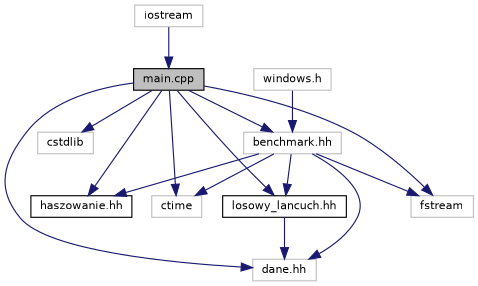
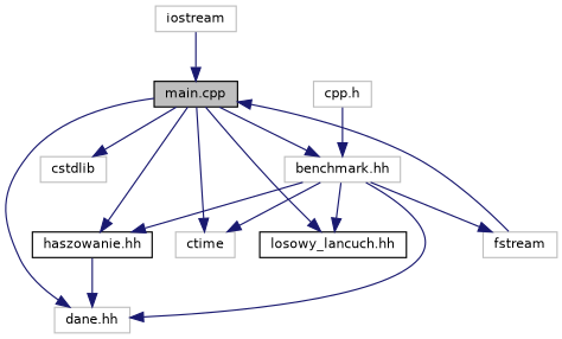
  digraph {
    node [color=grey75 fillcolor=white fontname=Helvetica fontsize=10 shape=record style=filled]
    edge [color=midnightblue fontname=Helvetica fontsize=10 labelfontname=Helvetica labelfontsize=10 style=solid]
    n1 [color=black fillcolor=grey75 fontcolor=black height=0.2 label="main.cpp" width=0.4]
    n2 [height=0.2 label=cstdlib width=0.4]
    n3 [color=black height=0.2 label="losowy_lancuch.hh" width=0.4]
    n4 [color=black height=0.2 label="haszowanie.hh" width=0.4]
    n5 [height=0.2 label="dane.hh" width=0.4]
    n6 [height=0.2 label="benchmark.hh" width=0.4]
    n7 [height=0.2 label=ctime width=0.4]
    n8 [height=0.2 label=fstream width=0.4]
    n9 [height=0.2 label=iostream width=0.4]
-   n10 [height=0.2 label="windows.h" width=0.4]
+   n10 [height=0.2 label="cpp.h" width=0.4]
    n1 -> n2
    n1 -> n3
    n1 -> n4
    n1 -> n5
    n1 -> n6
    n1 -> n7
-   n1 -> n8
-   n3 -> n5
+   n8 -> n1
+   n4 -> n5
    n6 -> n3
    n6 -> n4
    n6 -> n5
    n6 -> n7
    n6 -> n8
    n9 -> n1
    n10 -> n6
  }
